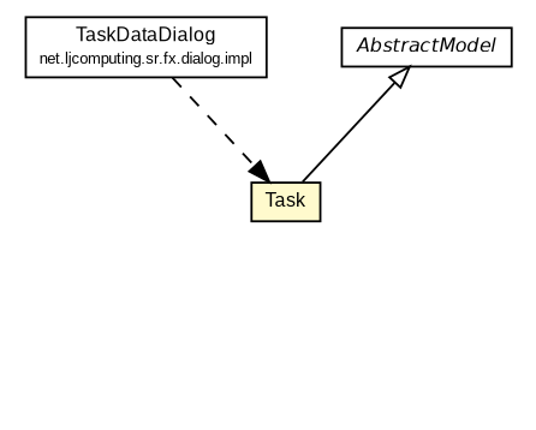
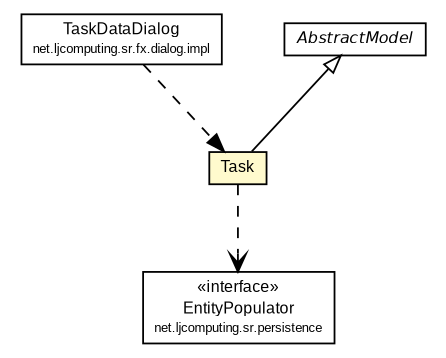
  digraph {
    fontname="Liberation Sans"
    nodesep=0.25
    ranksep=0.5
    node [fontcolor=black fontname="Liberation Sans" fontsize=9.0 shape=plaintext]
    edge [color=black fontcolor=black fontname="Liberation Sans" fontsize=10.0 headport=p labelfontname=Helvetica labelfontsize=10 style=dashed tailport=p]
+   n1 [label=<<table title="net.ljcomputing.sr.persistence.EntityPopulator" border="0" cellborder="1" cellspacing="0" cellpadding="2" port="p" href="../persistence/EntityPopulator.html"> 		<tr><td><table border="0" cellspacing="0" cellpadding="1"> <tr><td align="center" balign="center"> &#171;interface&#187; </td></tr> <tr><td align="center" balign="center"> EntityPopulator </td></tr> <tr><td align="center" balign="center"><font point-size="7.0"> net.ljcomputing.sr.persistence </font></td></tr> 		</table></td></tr> 		</table>>]
    n2 [label=<<table title="net.ljcomputing.sr.fx.dialog.impl.TaskDataDialog" border="0" cellborder="1" cellspacing="0" cellpadding="2" port="p" href="../fx/dialog/impl/TaskDataDialog.html"> 		<tr><td><table border="0" cellspacing="0" cellpadding="1"> <tr><td align="center" balign="center"> TaskDataDialog </td></tr> <tr><td align="center" balign="center"><font point-size="7.0"> net.ljcomputing.sr.fx.dialog.impl </font></td></tr> 		</table></td></tr> 		</table>>]
    n3 [label=<<table title="net.ljcomputing.sr.model.Task" border="0" cellborder="1" cellspacing="0" cellpadding="2" port="p" bgcolor="lemonChiffon" href="./Task.html"> 		<tr><td><table border="0" cellspacing="0" cellpadding="1"> <tr><td align="center" balign="center"> Task </td></tr> 		</table></td></tr> 		</table>>]
    n4 [label=<<table title="net.ljcomputing.sr.model.AbstractModel" border="0" cellborder="1" cellspacing="0" cellpadding="2" port="p" href="./AbstractModel.html"> 		<tr><td><table border="0" cellspacing="0" cellpadding="1"> <tr><td align="center" balign="center"><font face="Helvetica-Oblique"> AbstractModel </font></td></tr> 		</table></td></tr> 		</table>>]
    n2 -> n3 [arrowhead=normal]
+   n3 -> n1 [arrowhead=open]
    n4 -> n3 [arrowtail=empty dir=back fontsize=10 color="" fontcolor="" style=""]
  }
